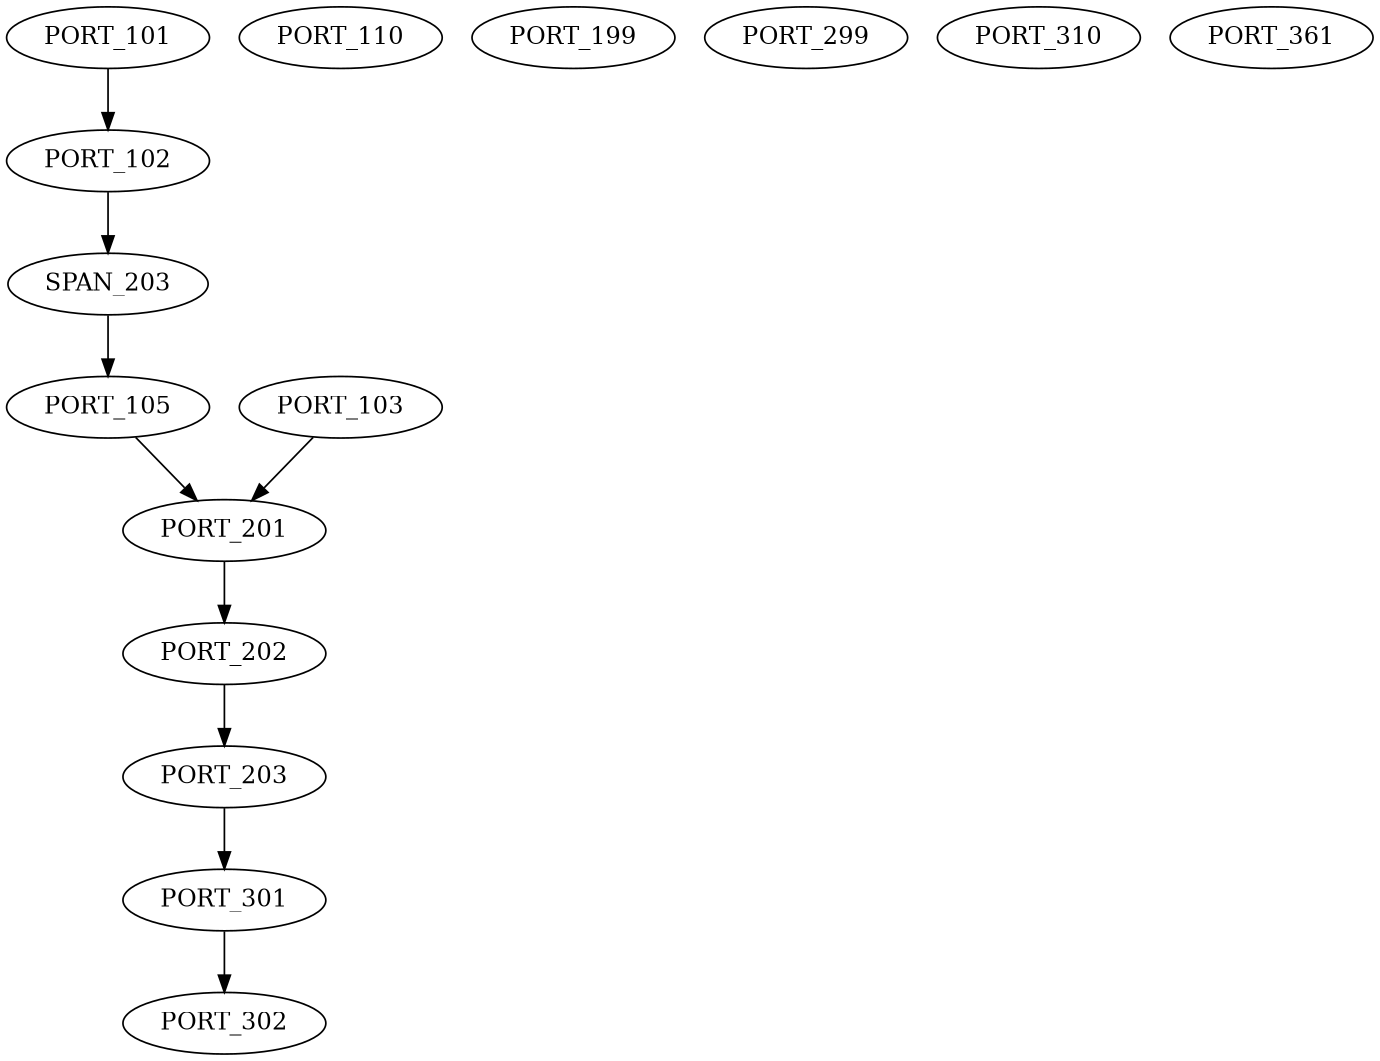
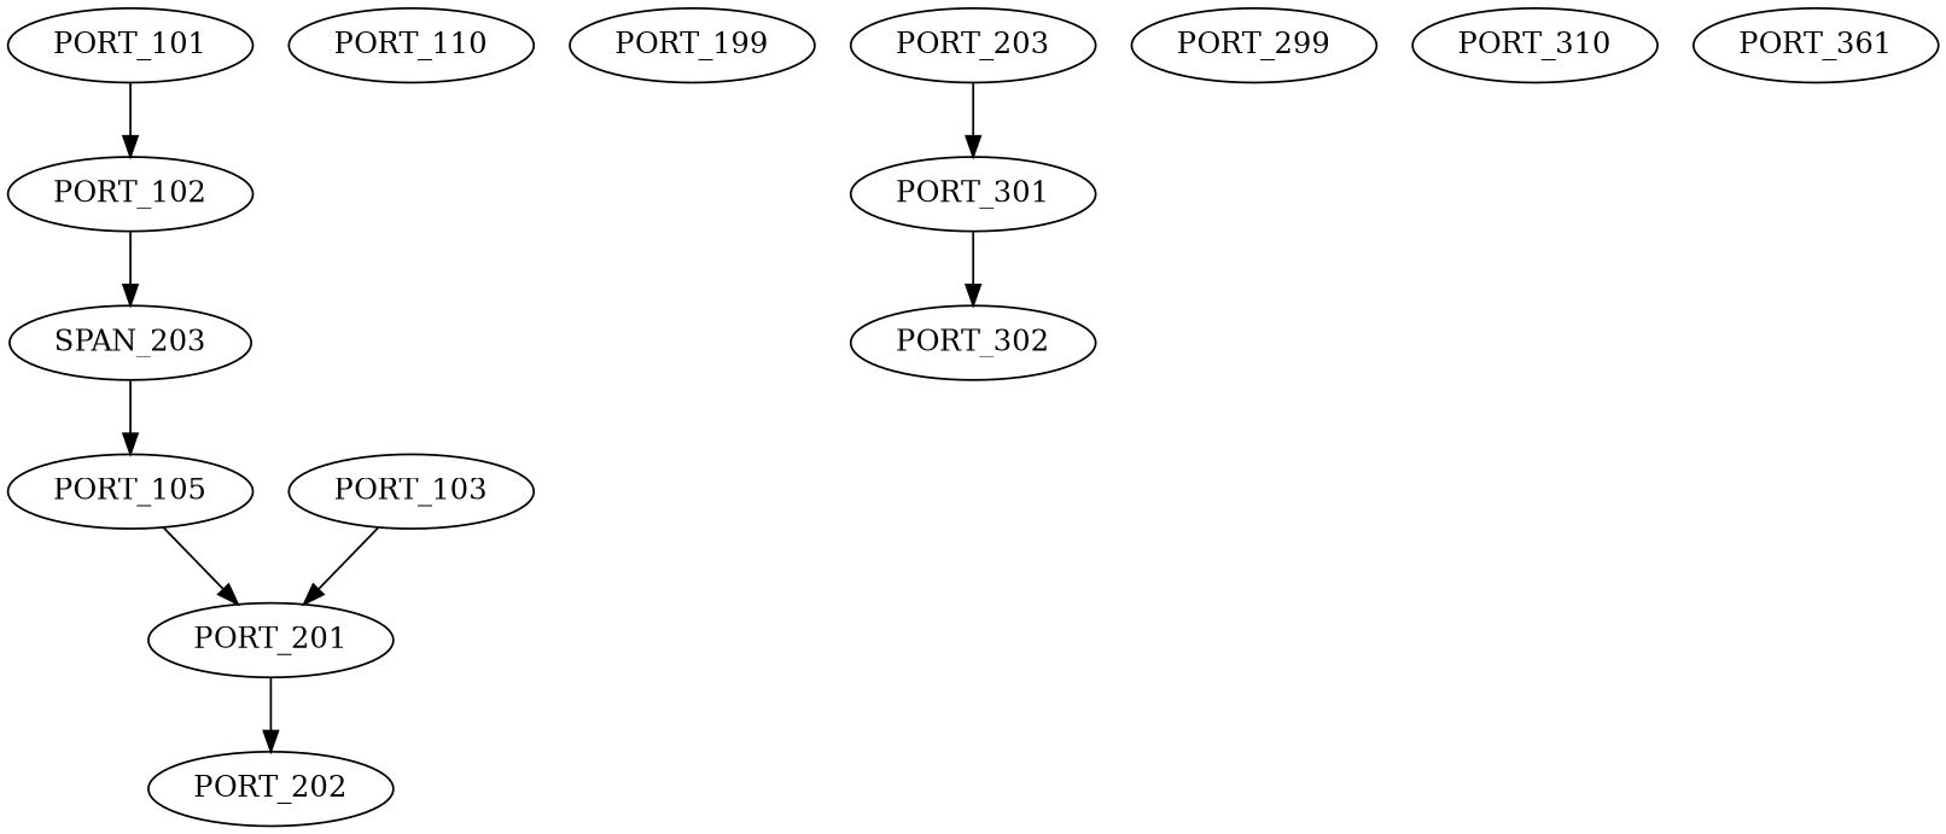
  digraph {
    edge [color=black]
    PORT_101
    PORT_102
    SPAN_203
    PORT_103
    PORT_201
    PORT_202
    PORT_105
    PORT_110
    PORT_199
    PORT_203
    PORT_301
    PORT_302
    PORT_299
    PORT_310
    PORT_361
    PORT_101 -> PORT_102
    PORT_102 -> SPAN_203
    SPAN_203 -> PORT_105
    PORT_103 -> PORT_201
    PORT_201 -> PORT_202
-   PORT_202 -> PORT_203
    PORT_105 -> PORT_201
    PORT_203 -> PORT_301
    PORT_301 -> PORT_302
  }
